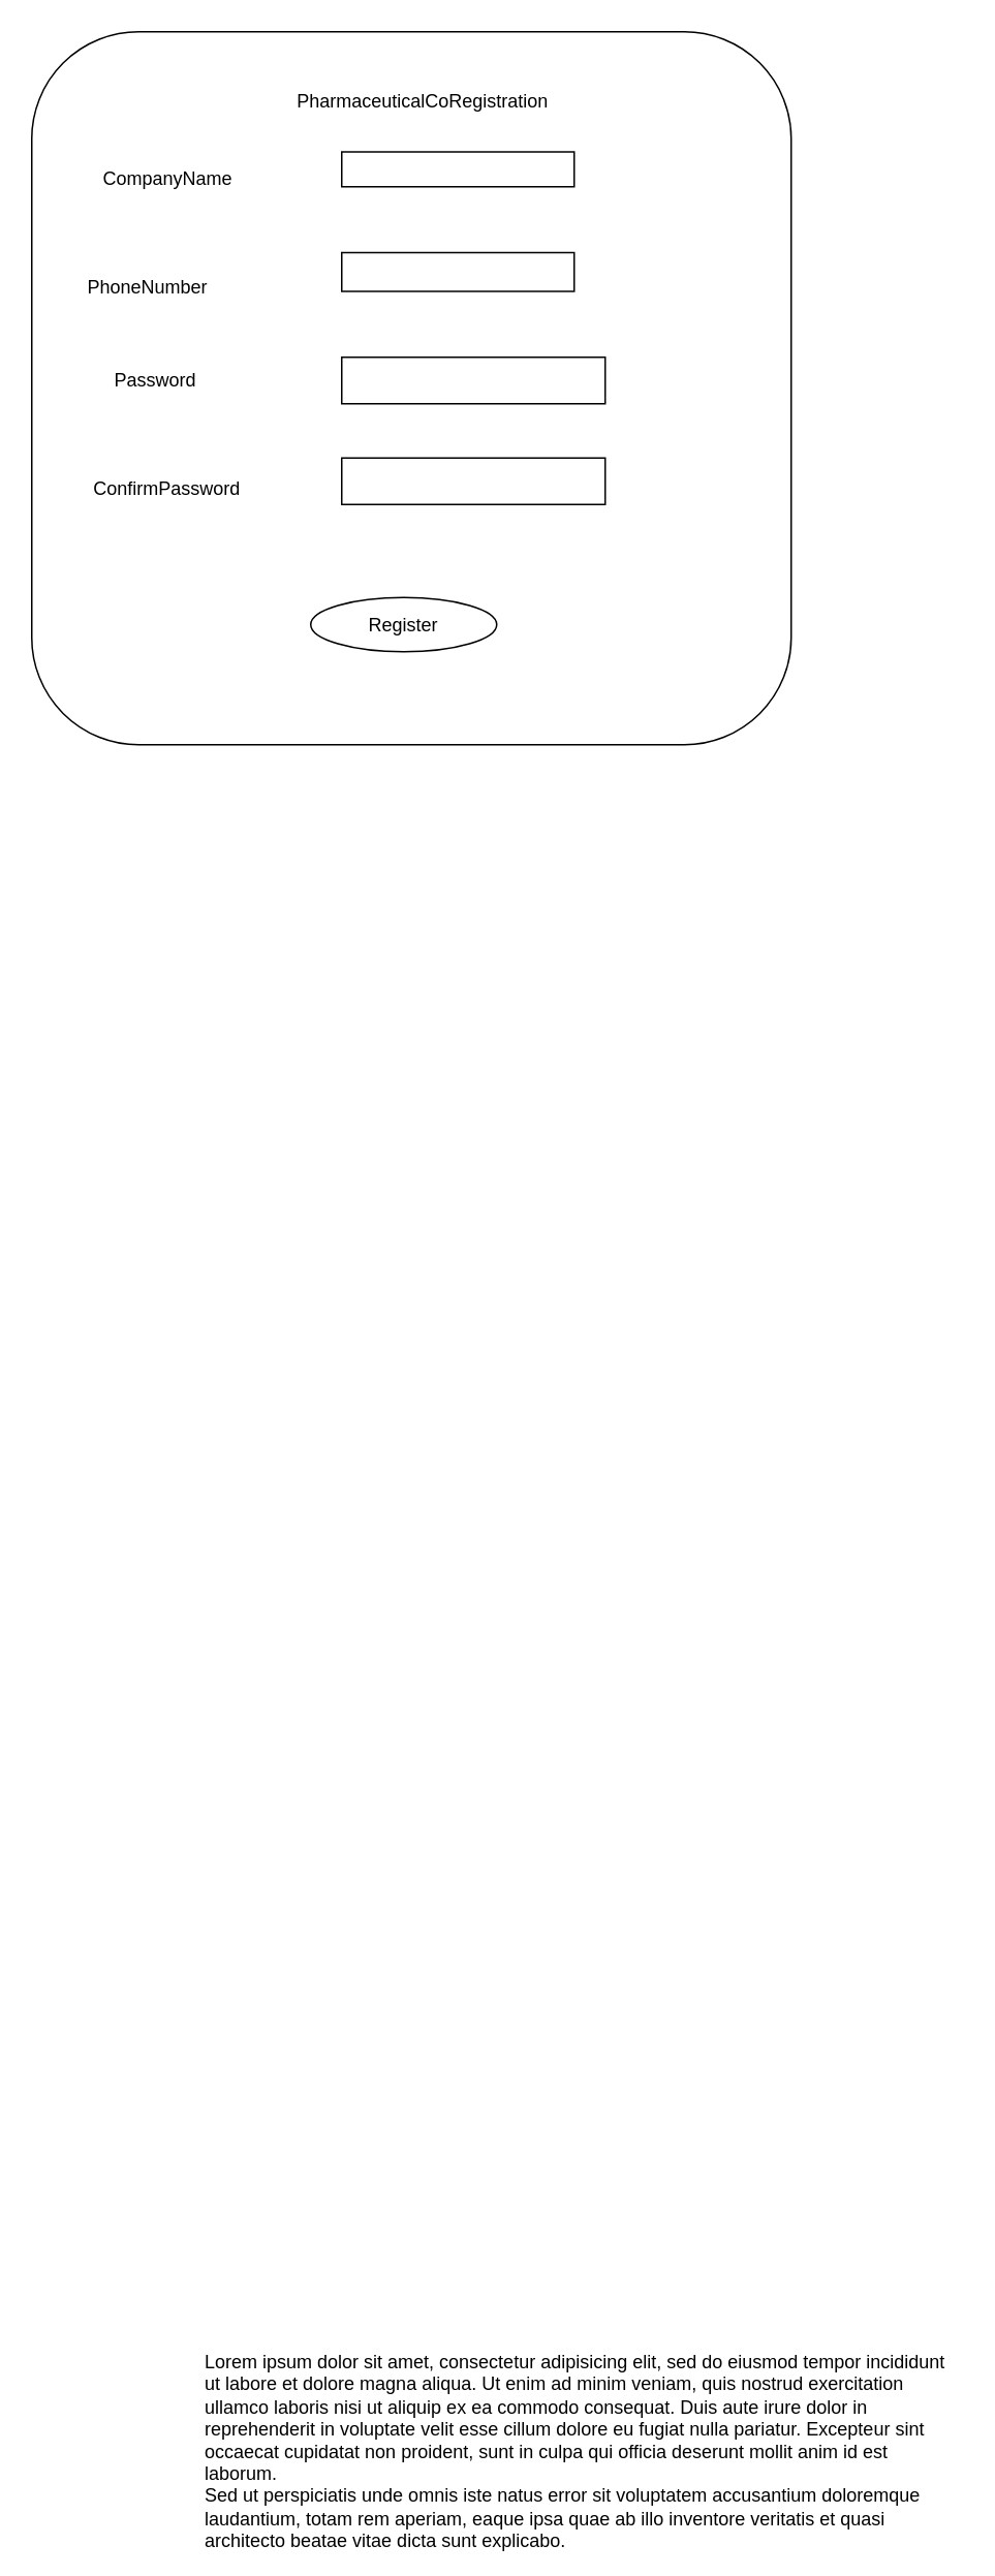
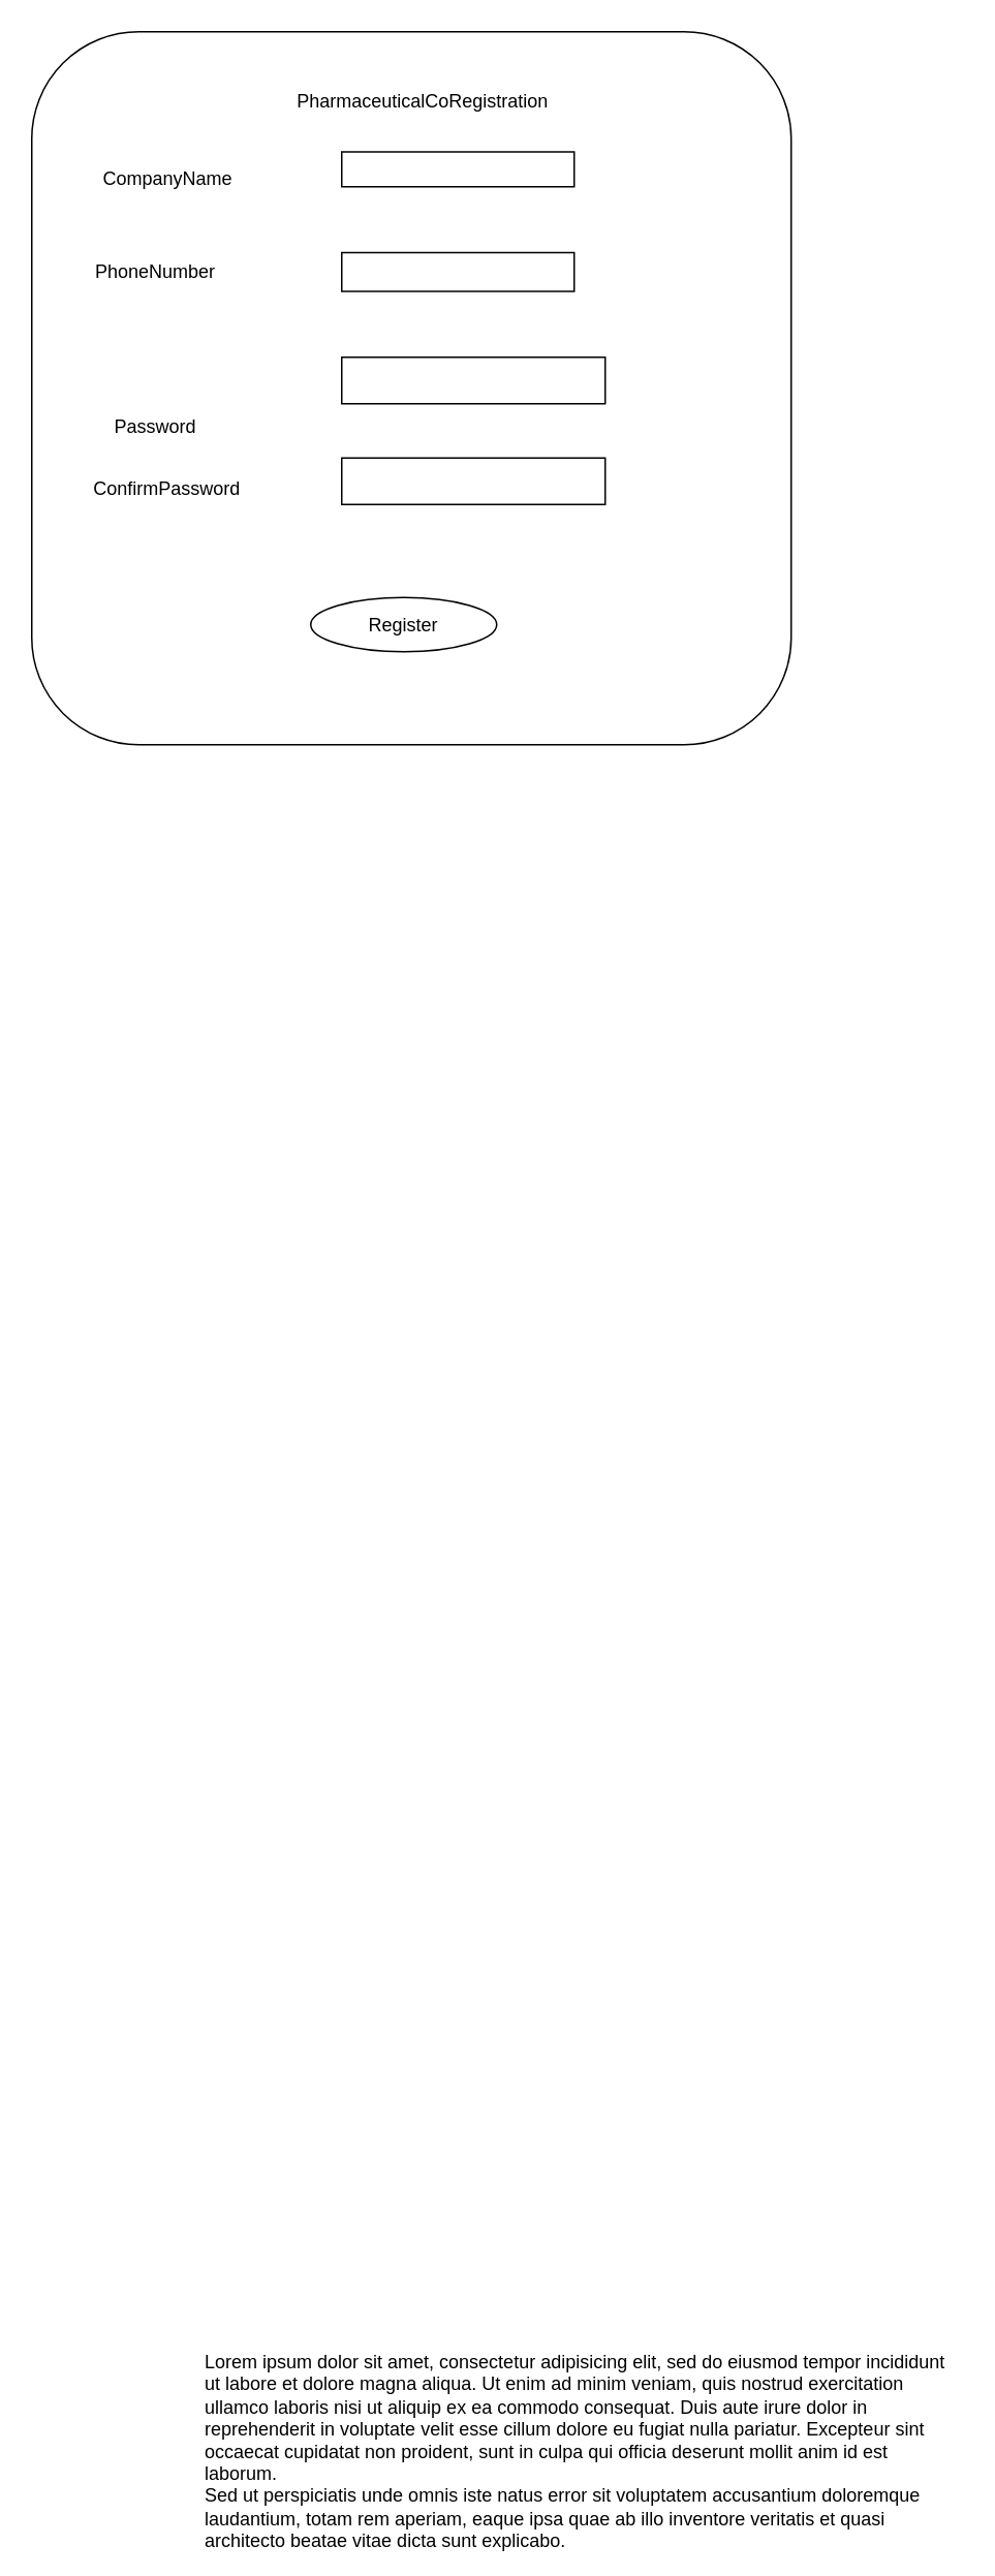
  <mxCell id="0" />
  <mxCell id="1" parent="0" />
  <mxCell id="2" value="" style="rounded=1;whiteSpace=wrap;html=1;" parent="1" vertex="1"><mxGeometry x="20" y="20" width="490" height="460" as="geometry" /></mxCell>
  <mxCell id="3" value="Lorem ipsum dolor sit amet, consectetur adipisicing elit, sed do eiusmod tempor incididunt ut labore et dolore magna aliqua. Ut enim ad minim veniam, quis nostrud exercitation ullamco laboris nisi ut aliquip ex ea commodo consequat. Duis aute irure dolor in reprehenderit in voluptate velit esse cillum dolore eu fugiat nulla pariatur. Excepteur sint occaecat cupidatat non proident, sunt in culpa qui officia deserunt mollit anim id est laborum.&lt;br&gt;Sed ut perspiciatis unde omnis iste natus error sit voluptatem accusantium doloremque laudantium, totam rem aperiam, eaque ipsa quae ab illo inventore veritatis et quasi architecto beatae vitae dicta sunt explicabo.&amp;nbsp;" style="text;spacingTop=-5;whiteSpace=wrap;html=1;align=left;fontSize=12;fontFamily=Helvetica;fillColor=none;strokeColor=none;rounded=0;shadow=1;labelBackgroundColor=none;" parent="1" vertex="1"><mxGeometry x="130" y="1515" width="490" height="125" as="geometry" /></mxCell>
  <mxCell id="4" value="PharmaceuticalCoRegistration" style="text;html=1;strokeColor=none;fillColor=none;align=center;verticalAlign=middle;whiteSpace=wrap;rounded=0;" parent="1" vertex="1"><mxGeometry x="165" y="30" width="215" height="70" as="geometry" /></mxCell>
  <mxCell id="5" value="CompanyName" style="text;html=1;strokeColor=none;fillColor=none;align=center;verticalAlign=middle;whiteSpace=wrap;rounded=0;" parent="1" vertex="1"><mxGeometry x="48" y="100" width="120" height="30" as="geometry" /></mxCell>
  <mxCell id="6" value="" style="rounded=0;whiteSpace=wrap;html=1;" parent="1" vertex="1"><mxGeometry x="220" y="97.5" width="150" height="22.5" as="geometry" /></mxCell>
  <mxCell id="7" value="Register" style="ellipse;whiteSpace=wrap;html=1;" parent="1" vertex="1"><mxGeometry x="200" y="385" width="120" height="35" as="geometry" /></mxCell>
- <mxCell id="8" value="Password" style="text;html=1;strokeColor=none;fillColor=none;align=center;verticalAlign=middle;whiteSpace=wrap;rounded=0;" parent="1" vertex="1"><mxGeometry x="70" y="230" width="60" height="30" as="geometry" /></mxCell>
+ <mxCell id="8" value="Password" style="text;html=1;strokeColor=none;fillColor=none;align=center;verticalAlign=middle;whiteSpace=wrap;rounded=0;" parent="1" vertex="1"><mxGeometry x="70" y="260" width="60" height="30" as="geometry" /></mxCell>
  <mxCell id="9" value="" style="rounded=0;whiteSpace=wrap;html=1;" parent="1" vertex="1"><mxGeometry x="220" y="230" width="170" height="30" as="geometry" /></mxCell>
  <mxCell id="10" value="ConfirmPassword" style="text;html=1;strokeColor=none;fillColor=none;align=center;verticalAlign=middle;whiteSpace=wrap;rounded=0;" parent="1" vertex="1"><mxGeometry x="60" y="300" width="95" height="30" as="geometry" /></mxCell>
  <mxCell id="11" value="" style="rounded=0;whiteSpace=wrap;html=1;" parent="1" vertex="1"><mxGeometry x="220" y="295" width="170" height="30" as="geometry" /></mxCell>
- <mxCell id="12" value="PhoneNumber" style="text;html=1;strokeColor=none;fillColor=none;align=center;verticalAlign=middle;whiteSpace=wrap;rounded=0;" vertex="1" parent="1"><mxGeometry x="50" y="170" width="90" height="30" as="geometry" /></mxCell>
+ <mxCell id="12" value="PhoneNumber" style="text;html=1;strokeColor=none;fillColor=none;align=center;verticalAlign=middle;whiteSpace=wrap;rounded=0;" vertex="1" parent="1"><mxGeometry x="55" y="160" width="90" height="30" as="geometry" /></mxCell>
  <mxCell id="13" value="" style="rounded=0;whiteSpace=wrap;html=1;" vertex="1" parent="1"><mxGeometry x="220" y="162.5" width="150" height="25" as="geometry" /></mxCell>
